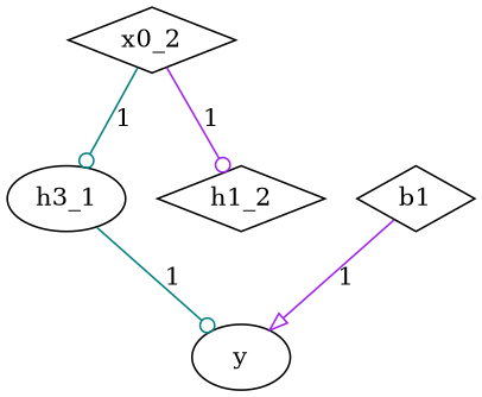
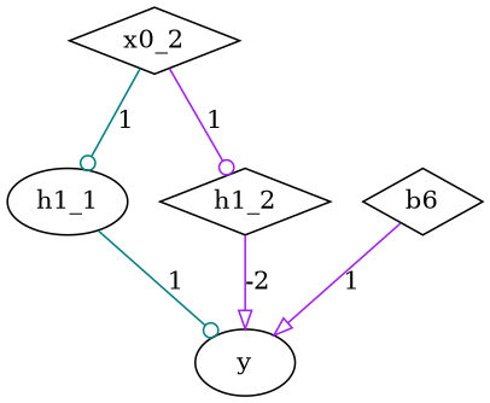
  digraph {
    node [shape=diamond]
    edge [arrowhead=odot color=purple]
-   h1_1 [shape=ellipse label=h3_1]
+   h1_1 [shape=ellipse]
    y [shape=ellipse]
    h1_2
    x0_2
-   b1
+   b1 [label=b6]
    h1_1 -> y [color=teal label=1]
+   h1_2 -> y [arrowhead=onormal label=-2]
    x0_2 -> h1_1 [color=teal label=1]
    x0_2 -> h1_2 [label=1]
    b1 -> y [arrowhead=onormal label=1]
  }
